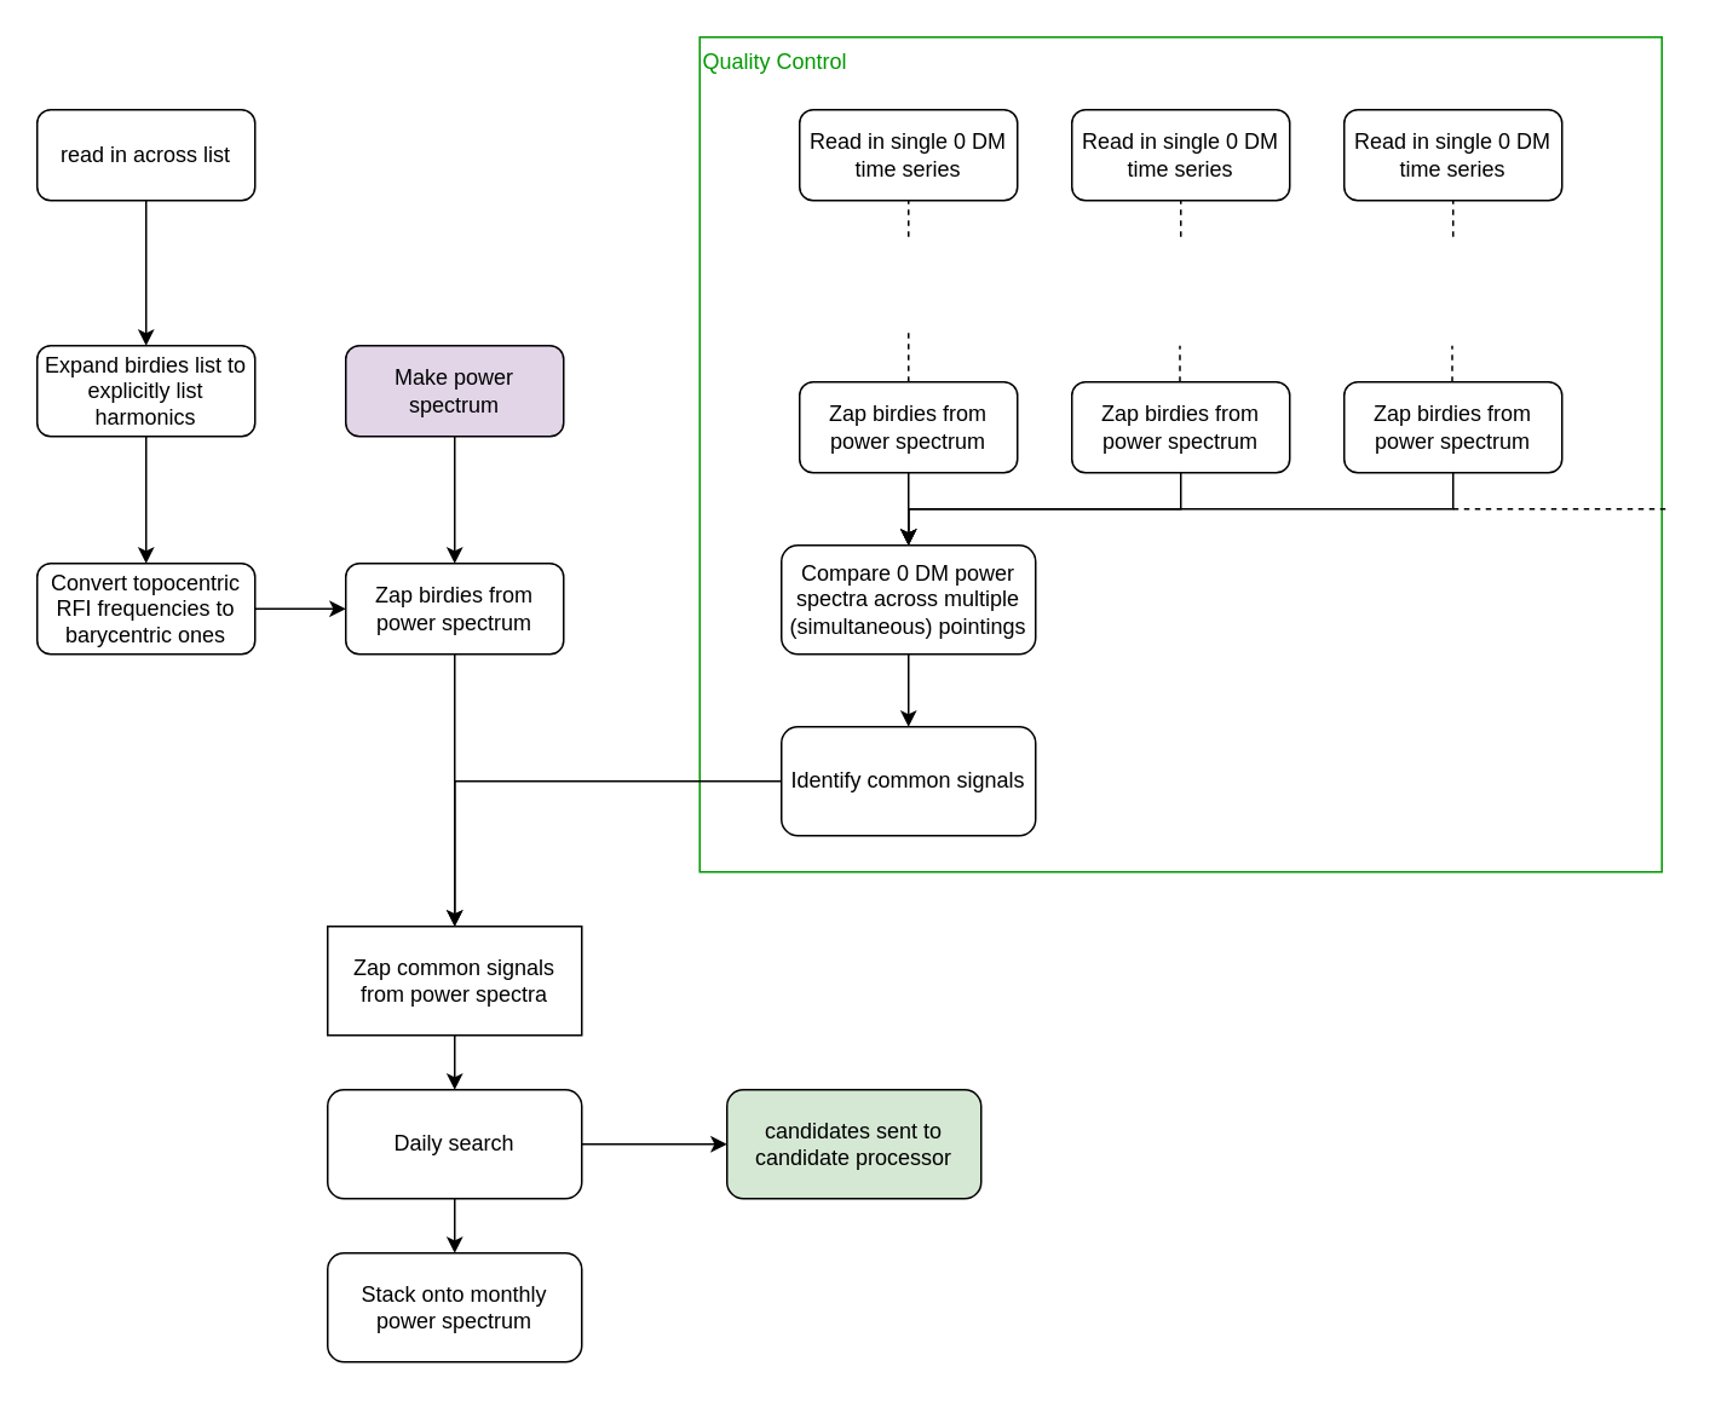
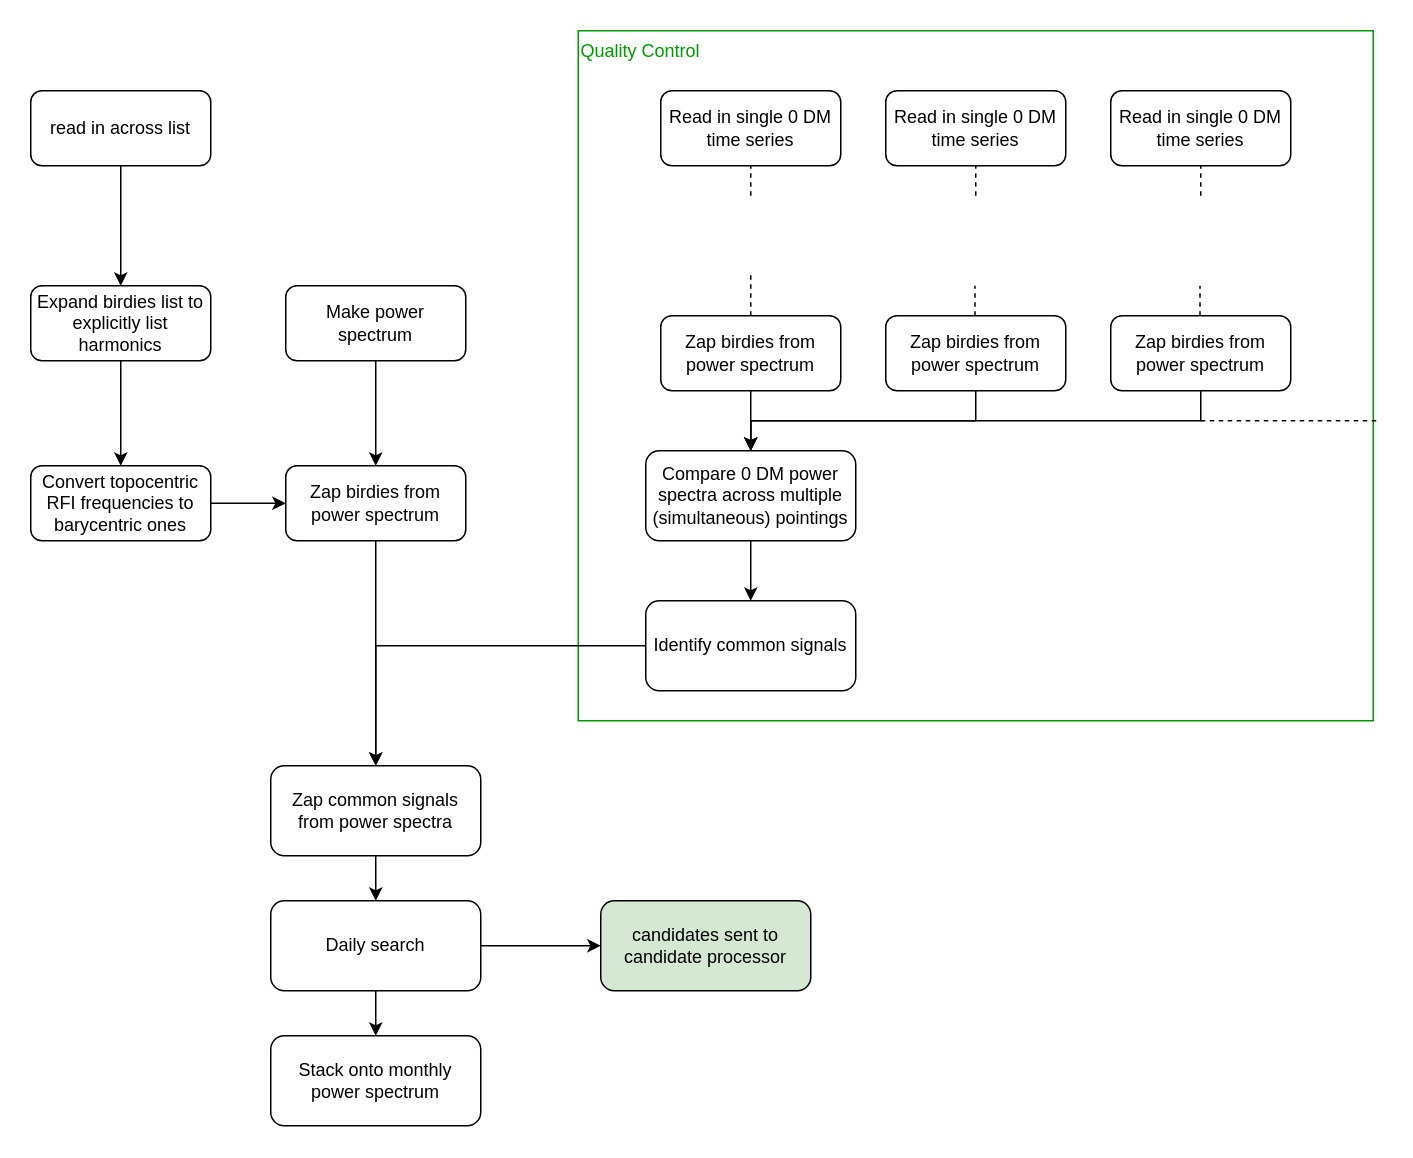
  <mxCell id="0" />
  <mxCell id="1" parent="0" />
  <mxCell id="2" value="Quality Control" style="rounded=0;whiteSpace=wrap;html=1;align=left;verticalAlign=top;fontColor=#009900;strokeColor=#009900;" vertex="1" parent="1"><mxGeometry x="385" y="20" width="530" height="460" as="geometry" /></mxCell>
  <mxCell id="3" value="" style="edgeStyle=orthogonalEdgeStyle;rounded=0;orthogonalLoop=1;jettySize=auto;html=1;" edge="1" parent="1" source="4" target="6"><mxGeometry relative="1" as="geometry" /></mxCell>
- <mxCell id="4" value="Make power spectrum" style="rounded=1;whiteSpace=wrap;html=1;fontSize=12;glass=0;strokeWidth=1;shadow=0;fillColor=#e1d5e7;" vertex="1" parent="1"><mxGeometry x="190" y="190" width="120" height="50" as="geometry" /></mxCell>
+ <mxCell id="4" value="Make power spectrum" style="rounded=1;whiteSpace=wrap;html=1;fontSize=12;glass=0;strokeWidth=1;shadow=0;" vertex="1" parent="1"><mxGeometry x="190" y="190" width="120" height="50" as="geometry" /></mxCell>
  <mxCell id="5" style="edgeStyle=orthogonalEdgeStyle;rounded=0;orthogonalLoop=1;jettySize=auto;html=1;exitX=0.5;exitY=1;exitDx=0;exitDy=0;" edge="1" parent="1" source="6" target="18"><mxGeometry relative="1" as="geometry" /></mxCell>
  <mxCell id="6" value="Zap birdies from power spectrum" style="rounded=1;whiteSpace=wrap;html=1;fontSize=12;glass=0;strokeWidth=1;shadow=0;" vertex="1" parent="1"><mxGeometry x="190" y="310" width="120" height="50" as="geometry" /></mxCell>
  <mxCell id="7" value="" style="edgeStyle=orthogonalEdgeStyle;rounded=0;orthogonalLoop=1;jettySize=auto;html=1;" edge="1" parent="1" source="8" target="10"><mxGeometry relative="1" as="geometry" /></mxCell>
  <mxCell id="8" value="read in across list" style="rounded=1;whiteSpace=wrap;html=1;fontSize=12;glass=0;strokeWidth=1;shadow=0;" vertex="1" parent="1"><mxGeometry x="20" y="60" width="120" height="50" as="geometry" /></mxCell>
  <mxCell id="9" value="" style="edgeStyle=orthogonalEdgeStyle;rounded=0;orthogonalLoop=1;jettySize=auto;html=1;" edge="1" parent="1" source="10" target="12"><mxGeometry relative="1" as="geometry" /></mxCell>
  <mxCell id="10" value="Expand birdies list to explicitly list harmonics" style="rounded=1;whiteSpace=wrap;html=1;fontSize=12;glass=0;strokeWidth=1;shadow=0;" vertex="1" parent="1"><mxGeometry x="20" y="190" width="120" height="50" as="geometry" /></mxCell>
  <mxCell id="11" style="edgeStyle=orthogonalEdgeStyle;rounded=0;orthogonalLoop=1;jettySize=auto;html=1;exitX=1;exitY=0.5;exitDx=0;exitDy=0;entryX=0;entryY=0.5;entryDx=0;entryDy=0;" edge="1" parent="1" source="12"><mxGeometry relative="1" as="geometry"><mxPoint x="190" y="335" as="targetPoint" /></mxGeometry></mxCell>
  <mxCell id="12" value="Convert topocentric RFI frequencies to barycentric ones" style="rounded=1;whiteSpace=wrap;html=1;fontSize=12;glass=0;strokeWidth=1;shadow=0;" vertex="1" parent="1"><mxGeometry x="20" y="310" width="120" height="50" as="geometry" /></mxCell>
  <mxCell id="13" value="" style="edgeStyle=orthogonalEdgeStyle;rounded=0;orthogonalLoop=1;jettySize=auto;html=1;" edge="1" parent="1" source="14" target="16"><mxGeometry relative="1" as="geometry" /></mxCell>
  <mxCell id="14" value="Compare 0 DM power spectra across multiple (simultaneous) pointings" style="rounded=1;whiteSpace=wrap;html=1;fontSize=12;glass=0;strokeWidth=1;shadow=0;" vertex="1" parent="1"><mxGeometry x="430" y="300" width="140" height="60" as="geometry" /></mxCell>
  <mxCell id="15" value="" style="edgeStyle=orthogonalEdgeStyle;rounded=0;orthogonalLoop=1;jettySize=auto;html=1;" edge="1" parent="1" source="16" target="18"><mxGeometry relative="1" as="geometry" /></mxCell>
  <mxCell id="16" value="Identify common signals" style="rounded=1;whiteSpace=wrap;html=1;fontSize=12;glass=0;strokeWidth=1;shadow=0;" vertex="1" parent="1"><mxGeometry x="430" y="400" width="140" height="60" as="geometry" /></mxCell>
  <mxCell id="17" value="" style="edgeStyle=orthogonalEdgeStyle;rounded=0;orthogonalLoop=1;jettySize=auto;html=1;fontColor=#009900;" edge="1" parent="1" source="18" target="21"><mxGeometry relative="1" as="geometry" /></mxCell>
- <mxCell id="18" value="Zap common signals from power spectra" style="whiteSpace=wrap;html=1;fontSize=12;glass=0;strokeWidth=1;shadow=0;rounded=0;" vertex="1" parent="1"><mxGeometry x="180" y="510" width="140" height="60" as="geometry" /></mxCell>
+ <mxCell id="18" value="Zap common signals from power spectra" style="rounded=1;whiteSpace=wrap;html=1;fontSize=12;glass=0;strokeWidth=1;shadow=0;" vertex="1" parent="1"><mxGeometry x="180" y="510" width="140" height="60" as="geometry" /></mxCell>
  <mxCell id="19" value="" style="edgeStyle=orthogonalEdgeStyle;rounded=0;orthogonalLoop=1;jettySize=auto;html=1;fontColor=#009900;" edge="1" parent="1" source="21" target="23"><mxGeometry relative="1" as="geometry" /></mxCell>
  <mxCell id="20" value="" style="edgeStyle=orthogonalEdgeStyle;rounded=0;orthogonalLoop=1;jettySize=auto;html=1;fontColor=#009900;" edge="1" parent="1" source="21" target="22"><mxGeometry relative="1" as="geometry" /></mxCell>
  <mxCell id="21" value="Daily search" style="rounded=1;whiteSpace=wrap;html=1;fontSize=12;glass=0;strokeWidth=1;shadow=0;" vertex="1" parent="1"><mxGeometry x="180" y="600" width="140" height="60" as="geometry" /></mxCell>
  <mxCell id="22" value="candidates sent to candidate processor" style="rounded=1;whiteSpace=wrap;html=1;fontSize=12;glass=0;strokeWidth=1;shadow=0;fillColor=#d5e8d4;" vertex="1" parent="1"><mxGeometry x="400" y="600" width="140" height="60" as="geometry" /></mxCell>
  <mxCell id="23" value="Stack onto monthly power spectrum" style="rounded=1;whiteSpace=wrap;html=1;fontSize=12;glass=0;strokeWidth=1;shadow=0;" vertex="1" parent="1"><mxGeometry x="180" y="690" width="140" height="60" as="geometry" /></mxCell>
  <mxCell id="24" style="edgeStyle=orthogonalEdgeStyle;rounded=0;orthogonalLoop=1;jettySize=auto;html=1;exitX=0.5;exitY=1;exitDx=0;exitDy=0;" edge="1" parent="1" source="16" target="16"><mxGeometry relative="1" as="geometry" /></mxCell>
  <mxCell id="25" style="edgeStyle=orthogonalEdgeStyle;rounded=0;orthogonalLoop=1;jettySize=auto;html=1;exitX=0.5;exitY=1;exitDx=0;exitDy=0;entryX=0.5;entryY=0;entryDx=0;entryDy=0;" edge="1" parent="1" source="26" target="14"><mxGeometry relative="1" as="geometry" /></mxCell>
  <mxCell id="26" value="Zap birdies from power spectrum" style="rounded=1;whiteSpace=wrap;html=1;fontSize=12;glass=0;strokeWidth=1;shadow=0;" vertex="1" parent="1"><mxGeometry x="440" y="210" width="120" height="50" as="geometry" /></mxCell>
  <mxCell id="27" style="edgeStyle=orthogonalEdgeStyle;rounded=0;orthogonalLoop=1;jettySize=auto;html=1;" edge="1" parent="1" source="28"><mxGeometry relative="1" as="geometry"><mxPoint x="500" y="300" as="targetPoint" /><Array as="points"><mxPoint x="650" y="280" /><mxPoint x="500" y="280" /></Array></mxGeometry></mxCell>
  <mxCell id="28" value="Zap birdies from power spectrum" style="rounded=1;whiteSpace=wrap;html=1;fontSize=12;glass=0;strokeWidth=1;shadow=0;" vertex="1" parent="1"><mxGeometry x="590" y="210" width="120" height="50" as="geometry" /></mxCell>
  <mxCell id="29" style="edgeStyle=orthogonalEdgeStyle;rounded=0;orthogonalLoop=1;jettySize=auto;html=1;entryX=0.5;entryY=0;entryDx=0;entryDy=0;" edge="1" parent="1" source="30" target="14"><mxGeometry relative="1" as="geometry"><Array as="points"><mxPoint x="800" y="280" /><mxPoint x="500" y="280" /></Array></mxGeometry></mxCell>
  <mxCell id="30" value="Zap birdies from power spectrum" style="rounded=1;whiteSpace=wrap;html=1;fontSize=12;glass=0;strokeWidth=1;shadow=0;" vertex="1" parent="1"><mxGeometry x="740" y="210" width="120" height="50" as="geometry" /></mxCell>
  <mxCell id="31" value="" style="endArrow=none;dashed=1;html=1;" edge="1" parent="1"><mxGeometry width="50" height="50" relative="1" as="geometry"><mxPoint x="800" y="280" as="sourcePoint" /><mxPoint x="920" y="280" as="targetPoint" /></mxGeometry></mxCell>
  <mxCell id="32" value="Read in single 0 DM time series" style="rounded=1;whiteSpace=wrap;html=1;fontSize=12;glass=0;strokeWidth=1;shadow=0;" vertex="1" parent="1"><mxGeometry x="440" y="60" width="120" height="50" as="geometry" /></mxCell>
  <mxCell id="33" value="" style="endArrow=none;dashed=1;html=1;entryX=0.5;entryY=1;entryDx=0;entryDy=0;" edge="1" parent="1" target="32"><mxGeometry width="50" height="50" relative="1" as="geometry"><mxPoint x="500" y="130" as="sourcePoint" /><mxPoint x="520" y="300" as="targetPoint" /></mxGeometry></mxCell>
  <mxCell id="34" value="" style="endArrow=none;dashed=1;html=1;exitX=0.5;exitY=0;exitDx=0;exitDy=0;" edge="1" parent="1" source="26"><mxGeometry width="50" height="50" relative="1" as="geometry"><mxPoint x="503" y="140" as="sourcePoint" /><mxPoint x="500" y="180" as="targetPoint" /></mxGeometry></mxCell>
  <mxCell id="35" value="Read in single 0 DM time series" style="rounded=1;whiteSpace=wrap;html=1;fontSize=12;glass=0;strokeWidth=1;shadow=0;" vertex="1" parent="1"><mxGeometry x="590" y="60" width="120" height="50" as="geometry" /></mxCell>
  <mxCell id="36" value="" style="endArrow=none;dashed=1;html=1;entryX=0.5;entryY=1;entryDx=0;entryDy=0;" edge="1" parent="1" target="35"><mxGeometry width="50" height="50" relative="1" as="geometry"><mxPoint x="650" y="130" as="sourcePoint" /><mxPoint x="670" y="300" as="targetPoint" /></mxGeometry></mxCell>
  <mxCell id="37" value="Read in single 0 DM time series" style="rounded=1;whiteSpace=wrap;html=1;fontSize=12;glass=0;strokeWidth=1;shadow=0;" vertex="1" parent="1"><mxGeometry x="740" y="60" width="120" height="50" as="geometry" /></mxCell>
  <mxCell id="38" value="" style="endArrow=none;dashed=1;html=1;entryX=0.5;entryY=1;entryDx=0;entryDy=0;" edge="1" parent="1" target="37"><mxGeometry width="50" height="50" relative="1" as="geometry"><mxPoint x="800" y="130" as="sourcePoint" /><mxPoint x="820" y="300" as="targetPoint" /></mxGeometry></mxCell>
  <mxCell id="39" value="" style="endArrow=none;dashed=1;html=1;entryX=0.5;entryY=1;entryDx=0;entryDy=0;" edge="1" parent="1"><mxGeometry width="50" height="50" relative="1" as="geometry"><mxPoint x="649.5" y="210" as="sourcePoint" /><mxPoint x="649.5" y="190" as="targetPoint" /></mxGeometry></mxCell>
  <mxCell id="40" value="" style="endArrow=none;dashed=1;html=1;entryX=0.5;entryY=1;entryDx=0;entryDy=0;" edge="1" parent="1"><mxGeometry width="50" height="50" relative="1" as="geometry"><mxPoint x="799.5" y="210" as="sourcePoint" /><mxPoint x="799.5" y="190" as="targetPoint" /></mxGeometry></mxCell>
